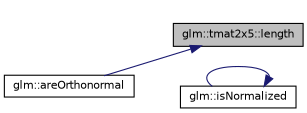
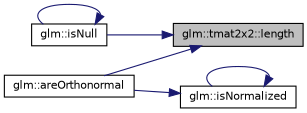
  digraph {
    rankdir=RL
    node [color=black fillcolor=white fontname=Helvetica fontsize=10 shape=record style=filled]
    edge [color=midnightblue dir=back fontname=Helvetica fontsize=10 labelfontname=Helvetica labelfontsize=10 style=solid]
-   n1 [fillcolor=grey75 fontcolor=black height=0.2 label="glm::tmat2x5::length" width=0.4]
+   n1 [fillcolor=grey75 fontcolor=black height=0.2 label="glm::tmat2x2::length" width=0.4]
+   n2 [height=0.2 label="glm::isNull" width=0.4]
    n3 [height=0.2 label="glm::areOrthonormal" width=0.4]
    n4 [height=0.2 label="glm::isNormalized" width=0.4]
+   n1 -> n2
    n1 -> n3
+   n2 -> n2
+   n4 -> n3
    n4 -> n4
  }
